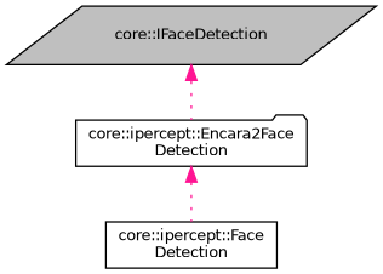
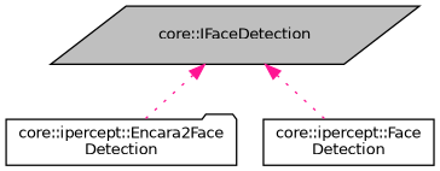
  digraph {
    node [color=black fillcolor=white fontname=Helvetica fontsize=10 style=filled]
    edge [color=deeppink dir=back fontname=Helvetica fontsize=10 labelfontname=Helvetica labelfontsize=10 style=dotted]
    n1 [fillcolor=grey75 fontcolor=black height=0.2 label="core::IFaceDetection" shape=parallelogram width=0.4]
    n2 [height=0.2 label="core::ipercept::Encara2Face\lDetection" shape=folder width=0.4]
    n3 [height=0.2 label="core::ipercept::Face\lDetection" shape=box width=0.4]
    n1 -> n2
-   n2 -> n3
+   n1 -> n3
  }
